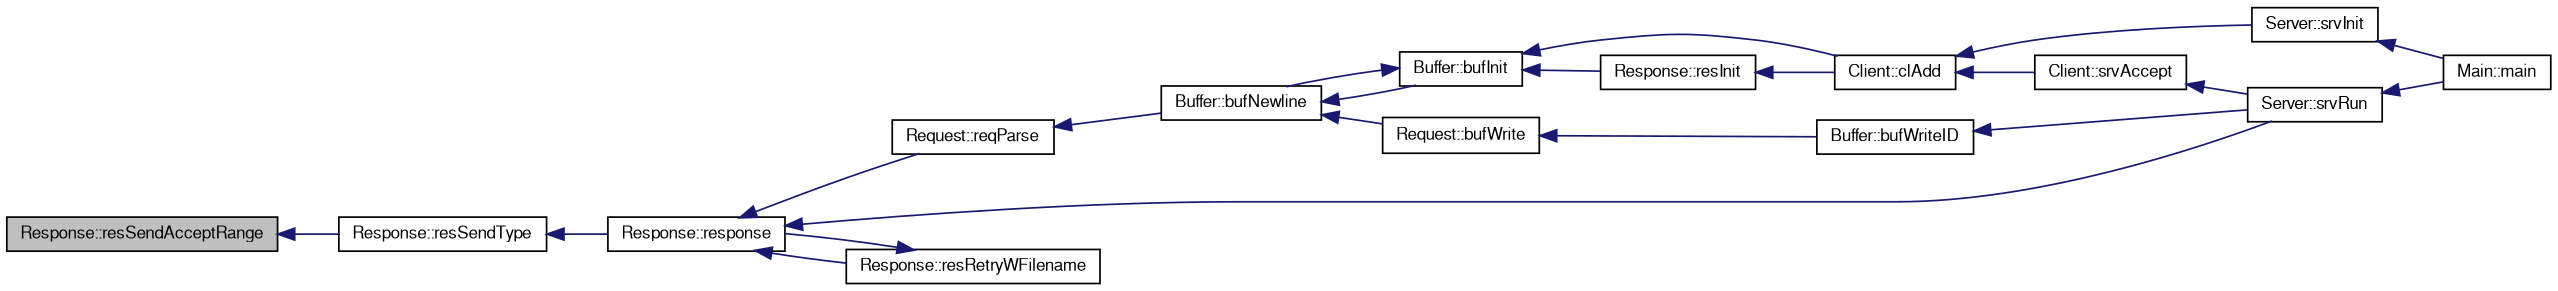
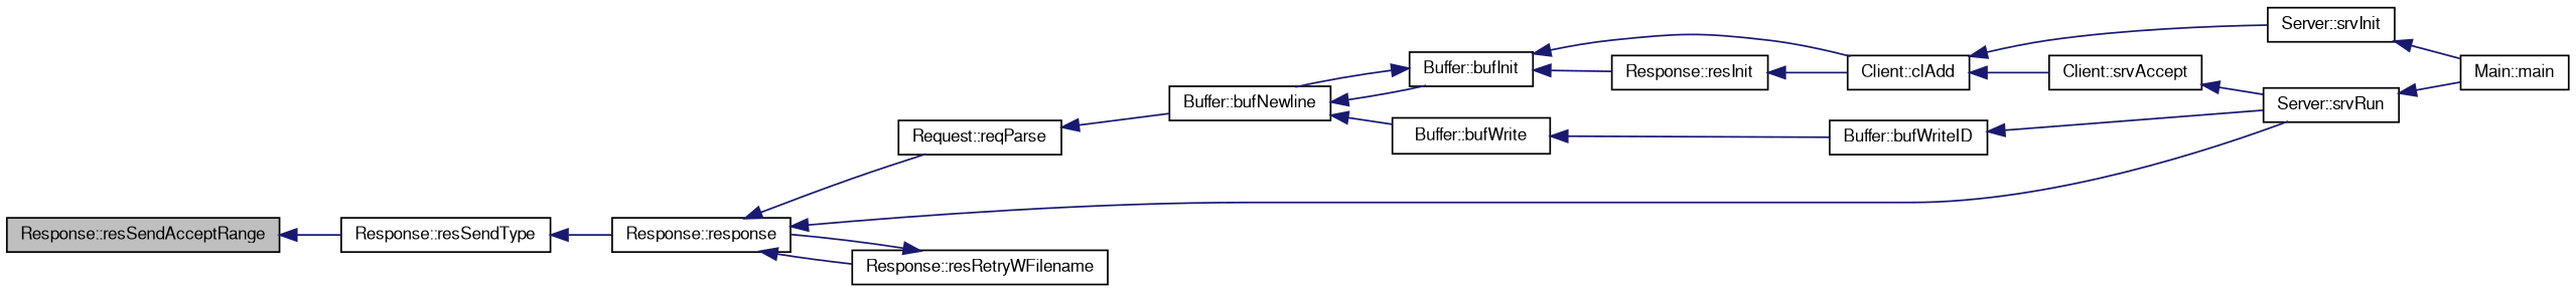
  digraph {
    rankdir=LR
    node [color=black fontname=FreeSans fontsize=10 shape=record]
    edge [color=midnightblue dir=back fontname=FreeSans fontsize=10 labelfontname=FreeSans labelfontsize=10 style=solid]
    n1 [fillcolor=grey75 fontcolor=black height=0.2 label="Response::resSendAcceptRange" style=filled width=0.4]
    n2 [height=0.2 label="Response::resSendType" width=0.4]
    n3 [height=0.2 label="Response::response" width=0.4]
    n4 [height=0.2 label="Request::reqParse" width=0.4]
    n5 [height=0.2 label="Server::srvRun" width=0.4]
    n6 [height=0.2 label="Response::resRetryWFilename" width=0.4]
    n7 [height=0.2 label="Buffer::bufNewline" width=0.4]
    n8 [height=0.2 label="Main::main" width=0.4]
    n9 [height=0.2 label="Buffer::bufInit" width=0.4]
-   n10 [height=0.2 label="Request::bufWrite" width=0.4]
+   n10 [height=0.2 label="Buffer::bufWrite" width=0.4]
    n11 [height=0.2 label="Client::clAdd" width=0.4]
    n12 [height=0.2 label="Response::resInit" width=0.4]
    n13 [height=0.2 label="Buffer::bufWriteID" width=0.4]
    n14 [height=0.2 label="Client::srvAccept" width=0.4]
    n15 [height=0.2 label="Server::srvInit" width=0.4]
    n1 -> n2
    n2 -> n3
    n3 -> n4
    n3 -> n5
    n3 -> n6
    n4 -> n7
    n5 -> n8
    n6 -> n3
    n7 -> n9
    n7 -> n10
    n9 -> n7
    n9 -> n11
    n9 -> n12
    n10 -> n13
    n11 -> n14
    n11 -> n15
    n12 -> n11
    n13 -> n5
    n14 -> n5
    n15 -> n8
  }
